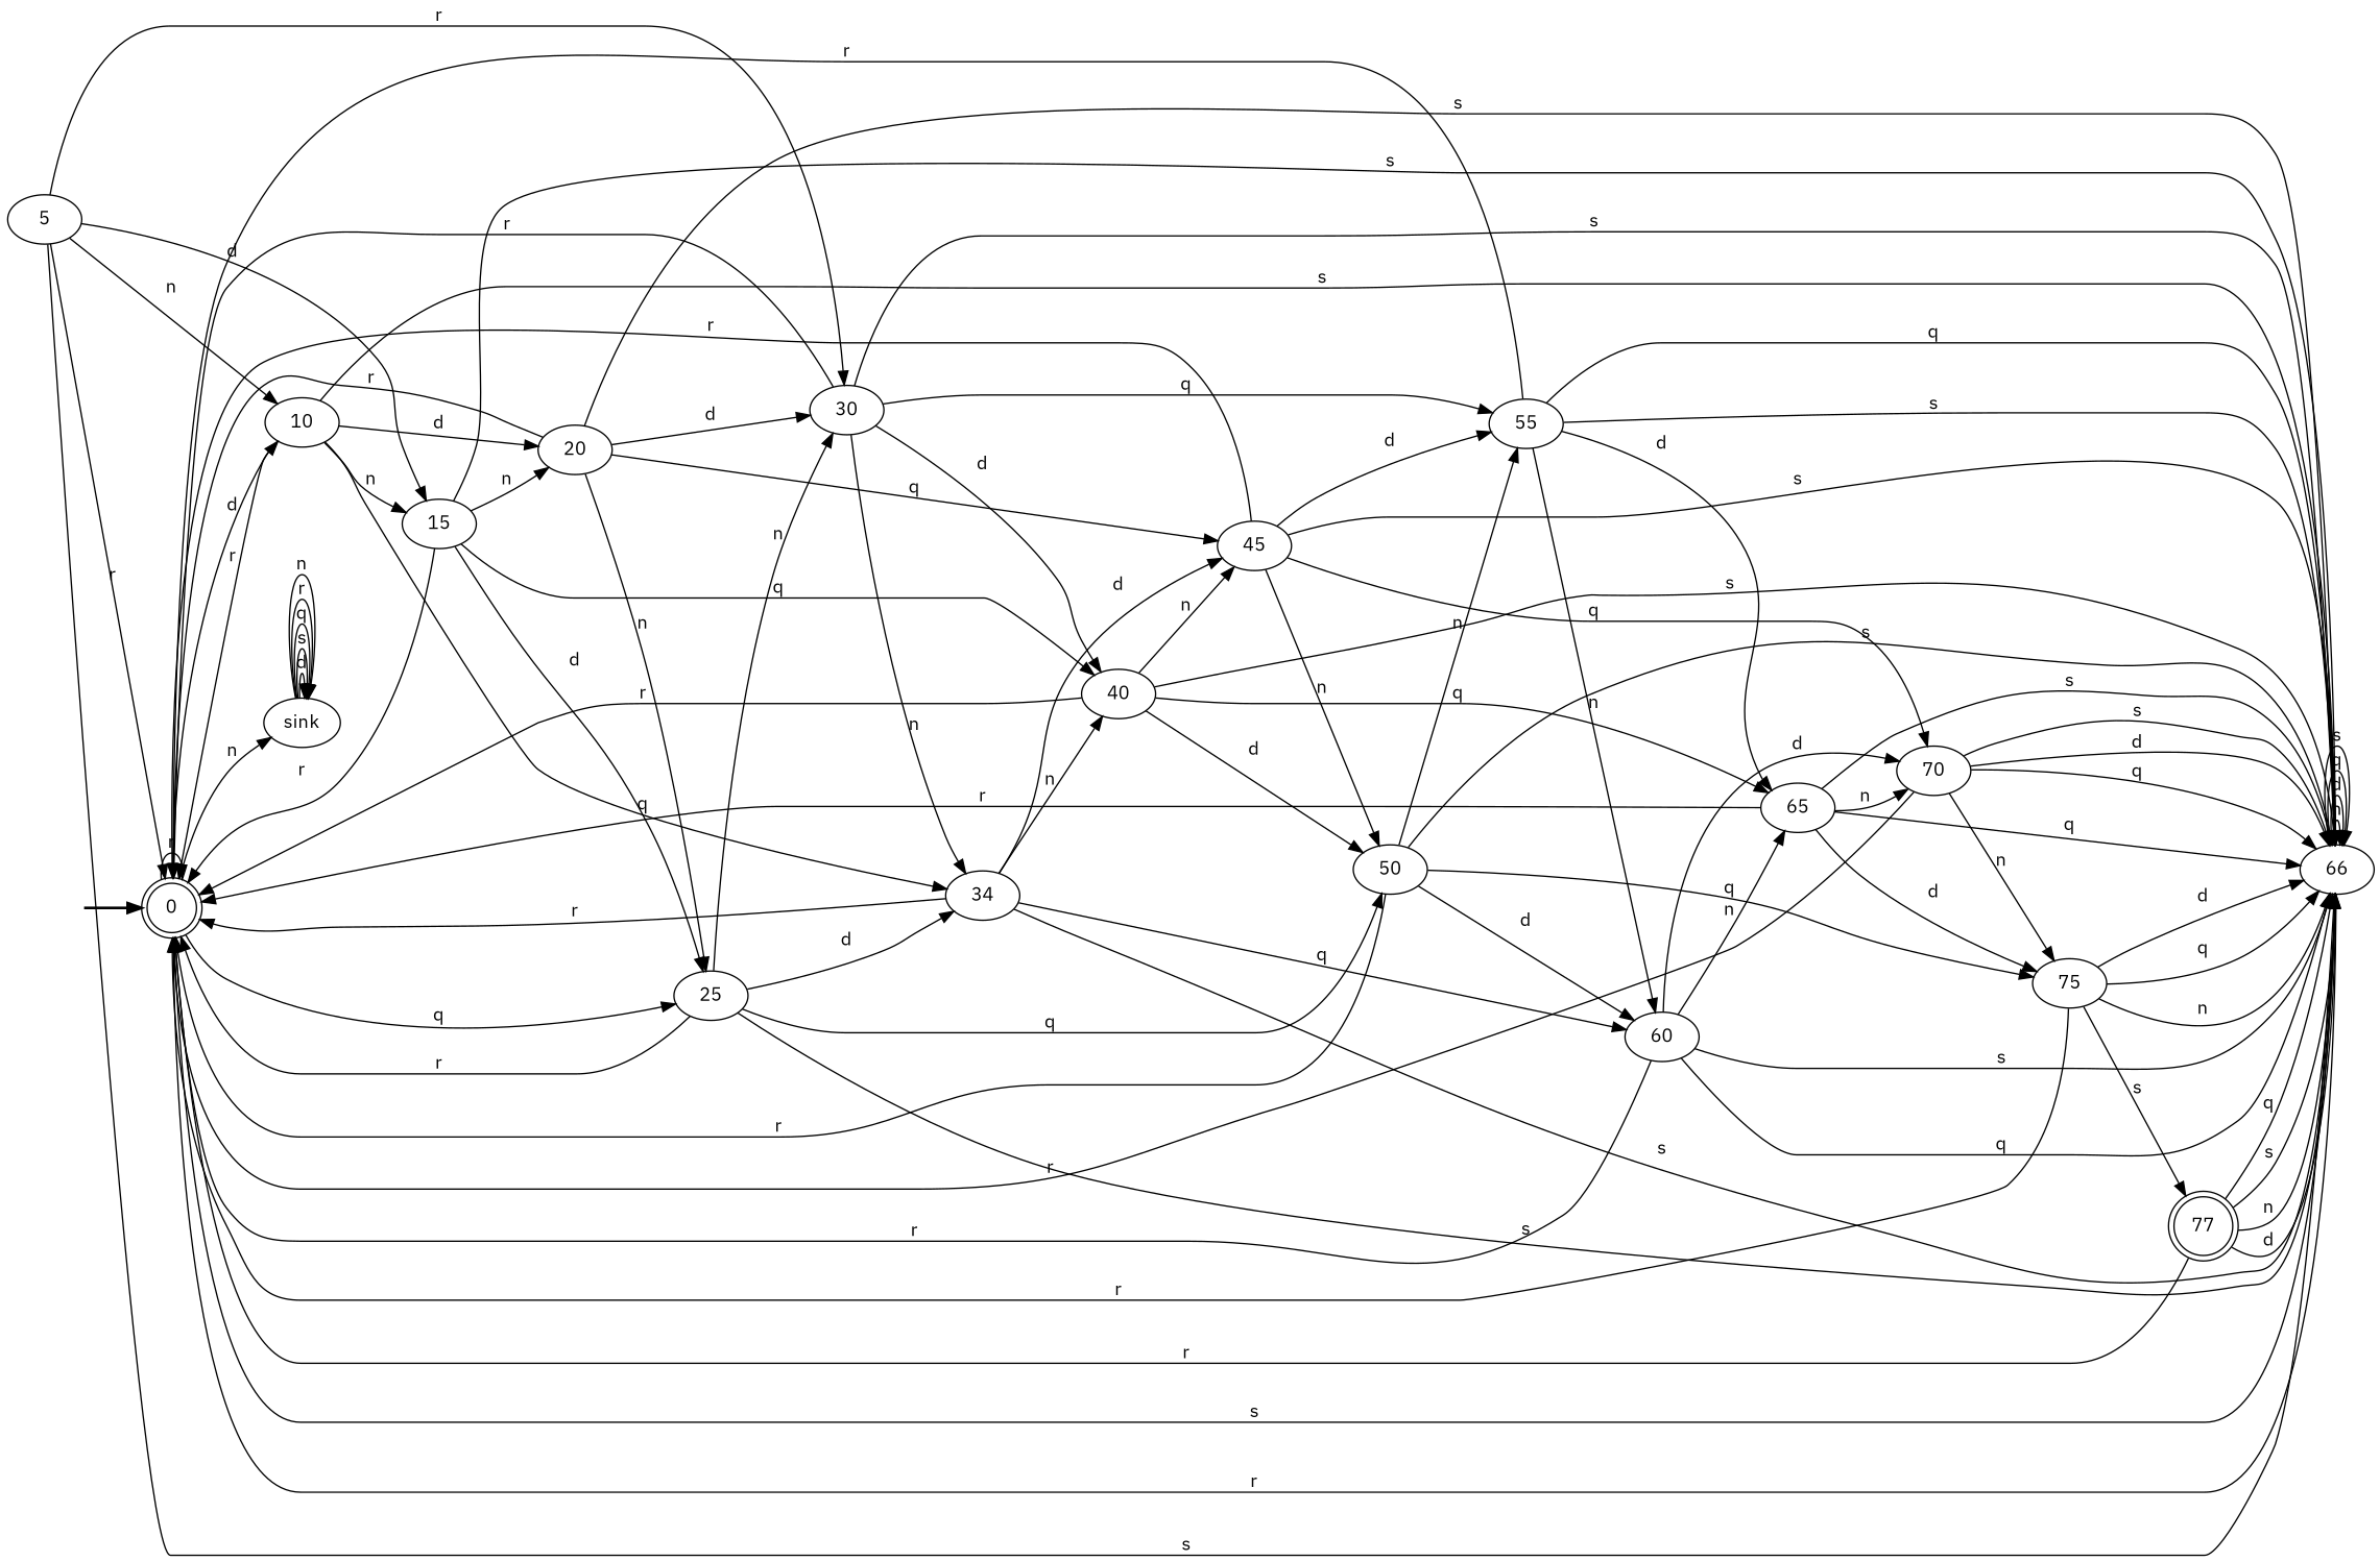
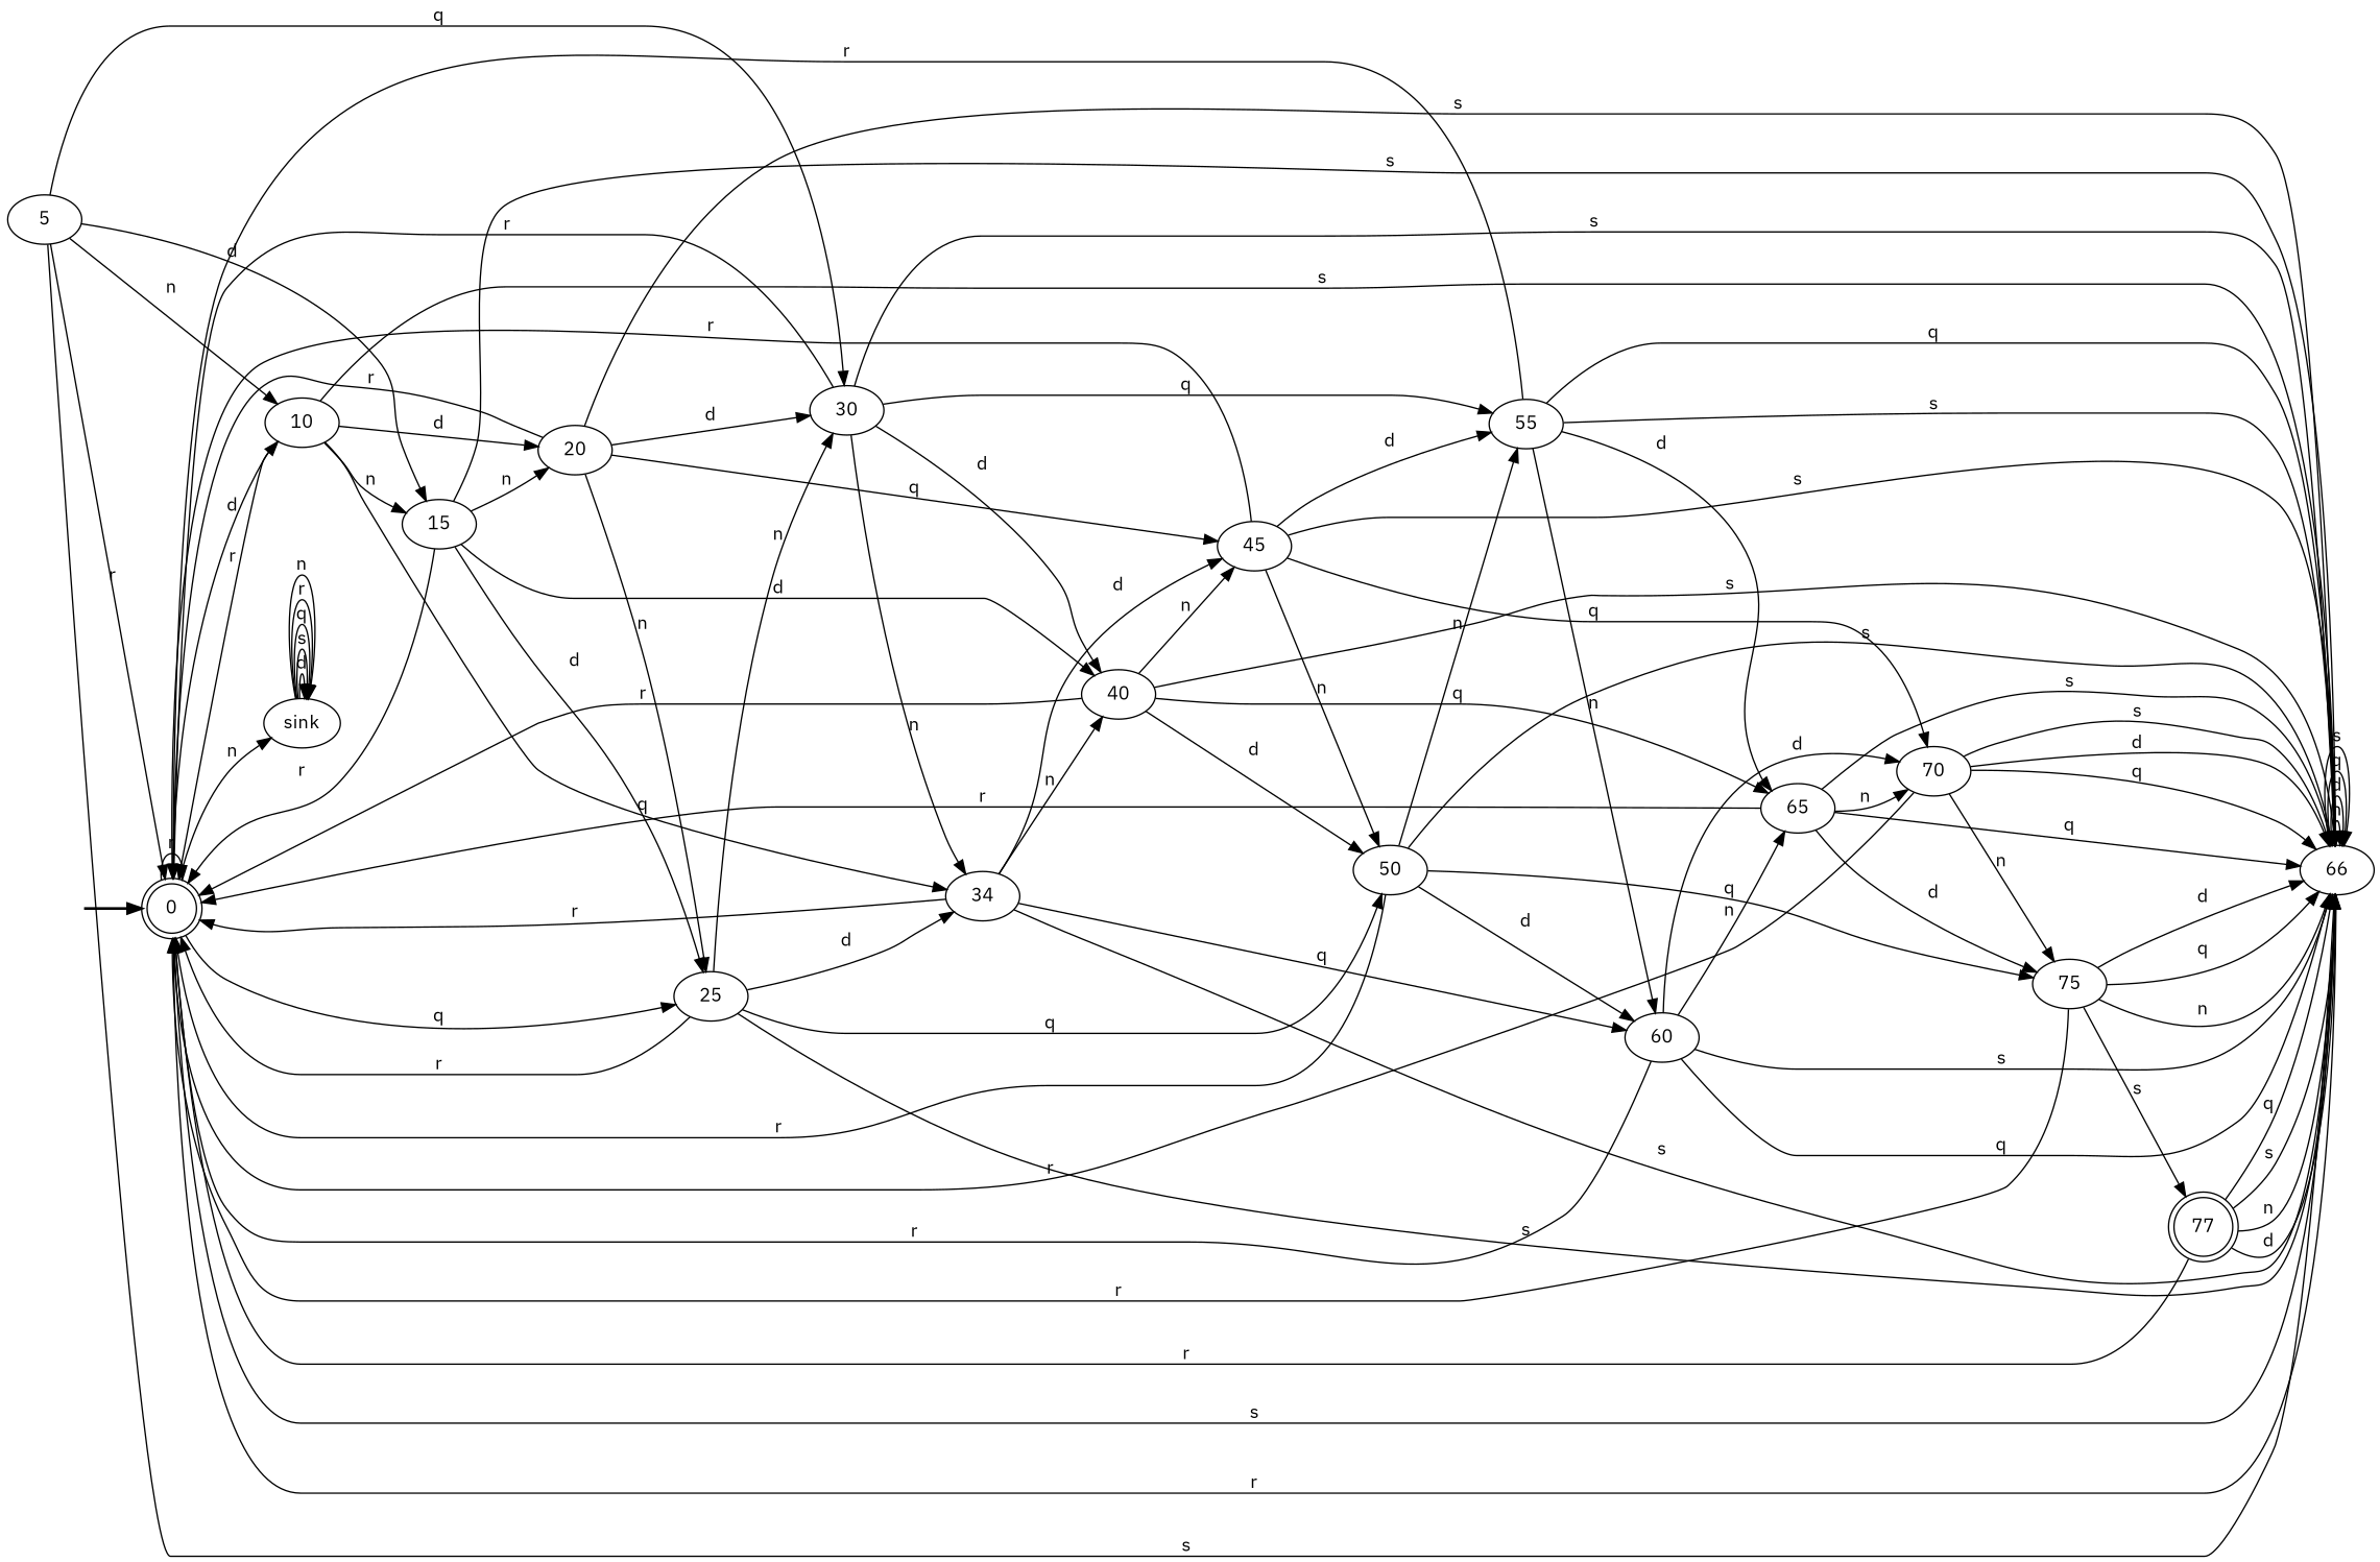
  digraph {
    fontname="IBM Plex Sans"
    rankdir=LR
    node [fontname="IBM Plex Sans"]
    edge [fontname="IBM Plex Sans"]
    fake [style=invisible]
    0 [root=true shape=doublecircle]
    66
    sink
    25
    10
    75
    77 [shape=doublecircle]
    50
    55
    60
    65
    70
    40
    45
    n16 [label=34]
    30
    20
    15
    5
    fake -> 0 [style=bold]
    0 -> 0 [label=r]
    0 -> 66 [label=s]
    0 -> sink [label=n]
    0 -> 25 [label=q]
    0 -> 10 [label=d]
    66 -> 0 [label=r]
    66 -> 66 [label=n]
    66 -> 66 [label=d]
    66 -> 66 [label=q]
    66 -> 66 [label=s]
    sink -> sink [label=d]
    sink -> sink [label=s]
    sink -> sink [label=q]
    sink -> sink [label=r]
    sink -> sink [label=n]
    25 -> 0 [label=r]
    25 -> 66 [label=s]
    25 -> 50 [label=q]
    25 -> n16 [label=d]
    25 -> 30 [label=n]
    10 -> 0 [label=r]
    10 -> 66 [label=s]
    10 -> n16 [label=q]
    10 -> 20 [label=d]
    10 -> 15 [label=n]
    75 -> 0 [label=r]
    75 -> 66 [label=n]
    75 -> 66 [label=d]
    75 -> 66 [label=q]
    75 -> 77 [label=s]
    77 -> 0 [label=r]
    77 -> 66 [label=n]
    77 -> 66 [label=d]
    77 -> 66 [label=q]
    77 -> 66 [label=s]
    50 -> 0 [label=r]
    50 -> 66 [label=s]
    50 -> 75 [label=q]
    50 -> 55 [label=n]
    50 -> 60 [label=d]
    55 -> 0 [label=r]
    55 -> 66 [label=q]
    55 -> 66 [label=s]
    55 -> 60 [label=n]
    55 -> 65 [label=d]
    60 -> 0 [label=r]
    60 -> 66 [label=q]
    60 -> 66 [label=s]
    60 -> 65 [label=n]
    60 -> 70 [label=d]
    65 -> 0 [label=r]
    65 -> 66 [label=q]
    65 -> 66 [label=s]
    65 -> 75 [label=d]
    65 -> 70 [label=n]
    70 -> 0 [label=r]
    70 -> 66 [label=d]
    70 -> 66 [label=q]
    70 -> 66 [label=s]
    70 -> 75 [label=n]
    40 -> 0 [label=r]
    40 -> 66 [label=s]
    40 -> 50 [label=d]
    40 -> 65 [label=q]
    40 -> 45 [label=n]
    45 -> 0 [label=r]
    45 -> 66 [label=s]
    45 -> 50 [label=n]
    45 -> 55 [label=d]
    45 -> 70 [label=q]
    n16 -> 0 [label=r]
    n16 -> 66 [label=s]
    n16 -> 60 [label=q]
    n16 -> 40 [label=n]
    n16 -> 45 [label=d]
    30 -> 0 [label=r]
    30 -> 66 [label=s]
    30 -> 55 [label=q]
    30 -> 40 [label=d]
    30 -> n16 [label=n]
    20 -> 0 [label=r]
    20 -> 66 [label=s]
    20 -> 25 [label=n]
    20 -> 45 [label=q]
    20 -> 30 [label=d]
    15 -> 0 [label=r]
    15 -> 66 [label=s]
    15 -> 25 [label=d]
-   15 -> 40 [label=q]
+   15 -> 40 [label=d]
    15 -> 20 [label=n]
    5 -> 0 [label=r]
    5 -> 66 [label=s]
    5 -> 10 [label=n]
-   5 -> 30 [label=r]
+   5 -> 30 [label=q]
    5 -> 15 [label=d]
  }
